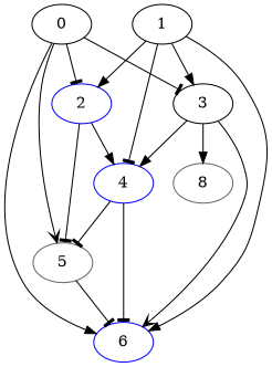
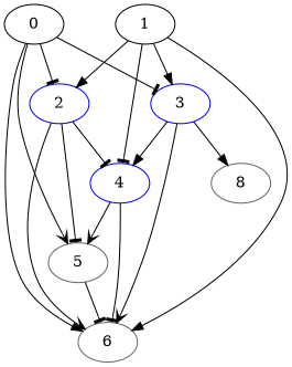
  digraph {
    node [color=black]
    edge [arrowhead=tee]
    0
    2 [color=blue]
-   3
+   3 [color=blue]
    5 [color=gray40]
-   6 [color=blue]
+   6 [color=gray40]
    4 [color=blue]
    8 [color=gray40]
    1
    0 -> 2
    0 -> 3
    0 -> 5 [arrowhead=vee]
    0 -> 6 [arrowhead=normal]
    2 -> 5
-   2 -> 4 [arrowhead=normal]
+   2 -> 6 [arrowhead=vee]
+   2 -> 4
    3 -> 6 [arrowhead=vee]
    3 -> 4 [arrowhead=normal]
    3 -> 8 [arrowhead=normal]
    5 -> 6
-   4 -> 5
+   4 -> 5 [arrowhead=vee]
    4 -> 6
    1 -> 2 [arrowhead=normal]
    1 -> 3 [arrowhead=normal]
    1 -> 6 [arrowhead=normal]
    1 -> 4
  }
